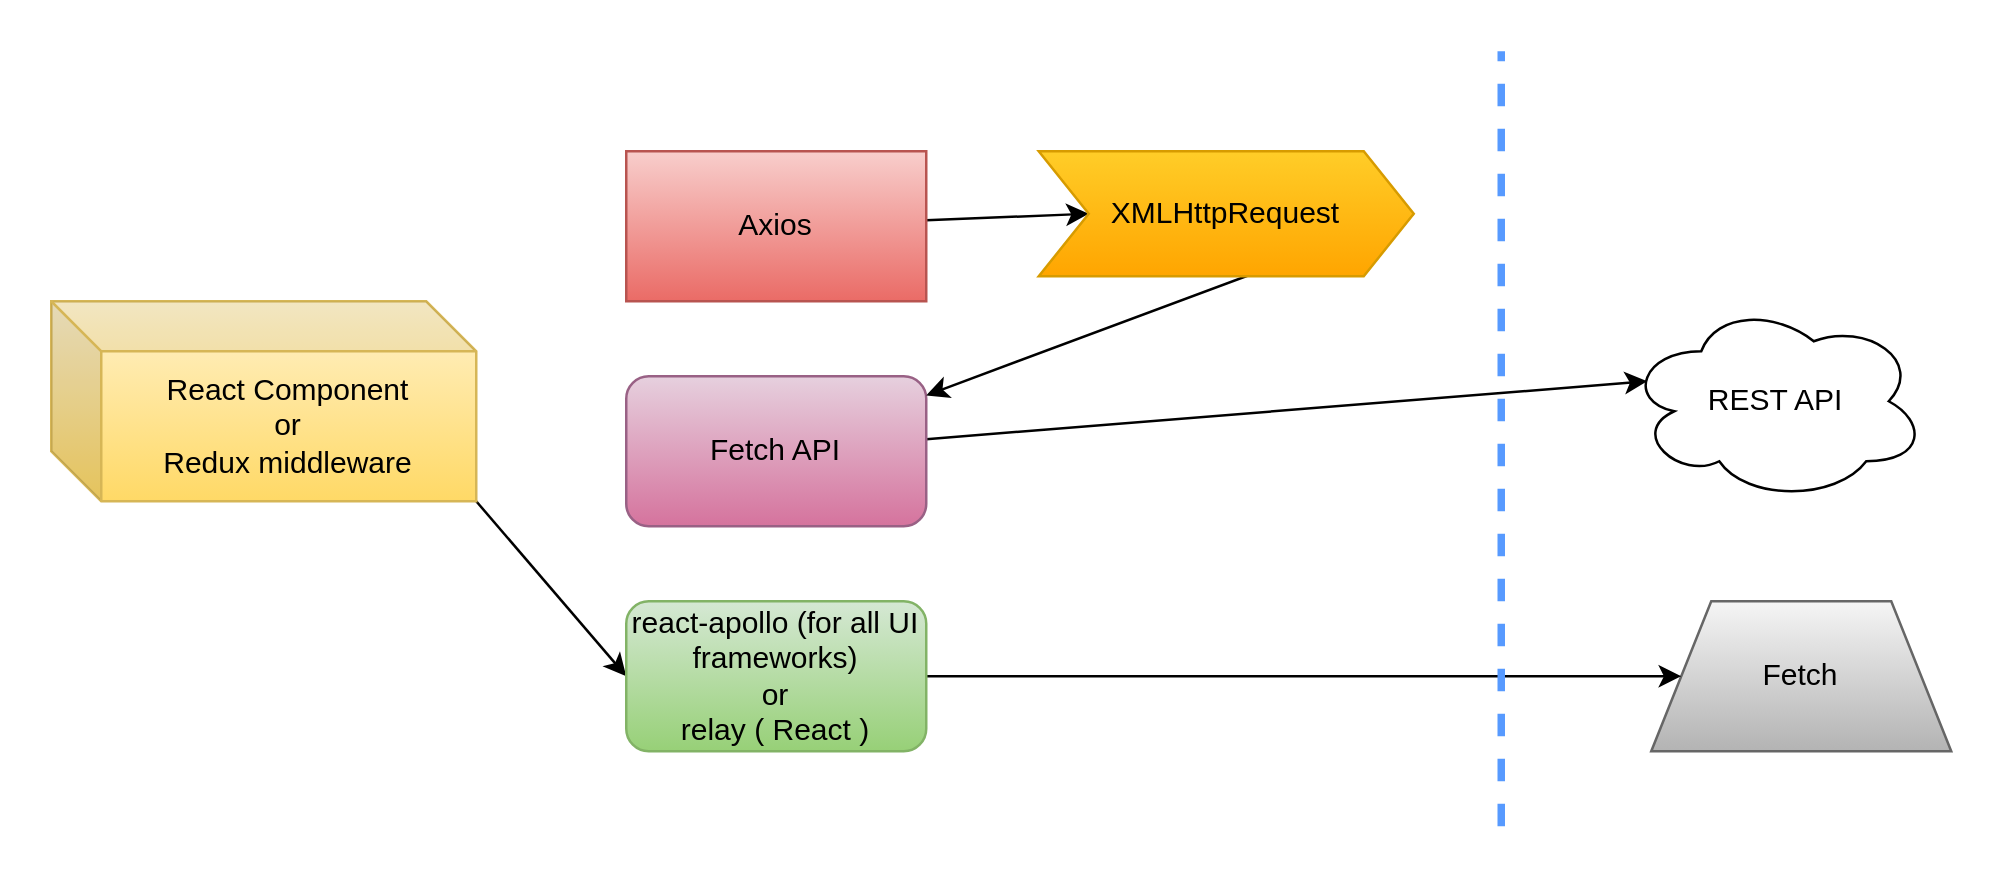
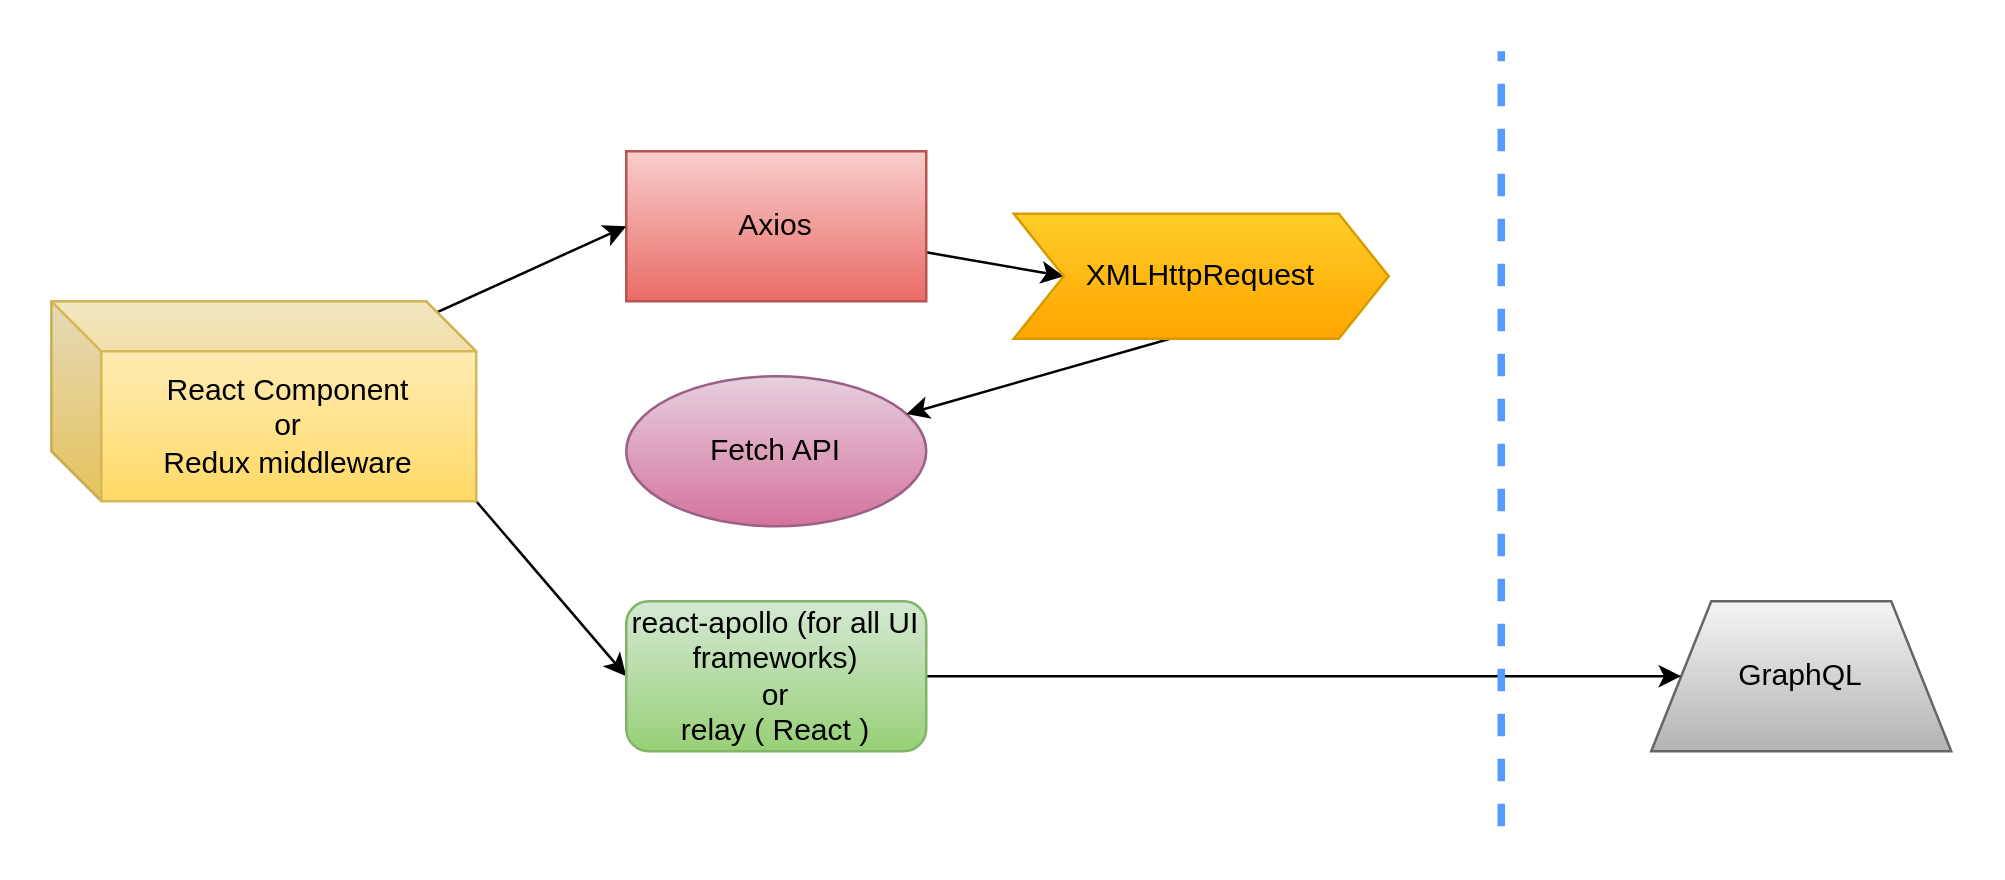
  <mxCell id="0" />
  <mxCell id="1" parent="0" />
  <mxCell id="2" style="edgeStyle=none;rounded=0;orthogonalLoop=1;jettySize=auto;html=1;entryX=0;entryY=0.5;entryDx=0;entryDy=0;" parent="1" source="3" target="7" edge="1"><mxGeometry relative="1" as="geometry" /></mxCell>
  <mxCell id="3" value="Axios" style="whiteSpace=wrap;html=1;gradientColor=#ea6b66;fillColor=#f8cecc;strokeColor=#b85450;rounded=0;" parent="1" vertex="1"><mxGeometry x="250" y="60" width="120" height="60" as="geometry" /></mxCell>
- <mxCell id="4" style="edgeStyle=none;rounded=0;orthogonalLoop=1;jettySize=auto;html=1;entryX=0.07;entryY=0.4;entryDx=0;entryDy=0;entryPerimeter=0;" parent="1" source="5" target="8" edge="1"><mxGeometry relative="1" as="geometry" /></mxCell>
- <mxCell id="5" value="Fetch API" style="rounded=1;whiteSpace=wrap;html=1;gradientColor=#d5739d;fillColor=#e6d0de;strokeColor=#996185;" parent="1" vertex="1"><mxGeometry x="250" y="150" width="120" height="60" as="geometry" /></mxCell>
+ <mxCell id="5" value="Fetch API" style="ellipse;whiteSpace=wrap;html=1;gradientColor=#d5739d;fillColor=#e6d0de;strokeColor=#996185;" parent="1" vertex="1"><mxGeometry x="250" y="150" width="120" height="60" as="geometry" /></mxCell>
  <mxCell id="6" style="edgeStyle=none;rounded=0;orthogonalLoop=1;jettySize=auto;html=1;exitX=1;exitY=0.5;exitDx=0;exitDy=0;" parent="1" source="7" target="5" edge="1"><mxGeometry relative="1" as="geometry" /></mxCell>
- <mxCell id="7" value="XMLHttpRequest" style="shape=step;perimeter=stepPerimeter;whiteSpace=wrap;html=1;fixedSize=1;gradientColor=#ffa500;fillColor=#ffcd28;strokeColor=#d79b00;" parent="1" vertex="1"><mxGeometry x="415" y="60" width="150" height="50" as="geometry" /></mxCell>
- <mxCell id="8" value="REST API" style="ellipse;shape=cloud;whiteSpace=wrap;html=1;" parent="1" vertex="1"><mxGeometry x="650" y="120" width="120" height="80" as="geometry" /></mxCell>
+ <mxCell id="7" value="XMLHttpRequest" style="shape=step;perimeter=stepPerimeter;whiteSpace=wrap;html=1;fixedSize=1;gradientColor=#ffa500;fillColor=#ffcd28;strokeColor=#d79b00;" parent="1" vertex="1"><mxGeometry x="405" y="85" width="150" height="50" as="geometry" /></mxCell>
+ <mxCell id="9" style="edgeStyle=none;rounded=0;orthogonalLoop=1;jettySize=auto;html=1;entryX=0;entryY=0.5;entryDx=0;entryDy=0;exitX=0;exitY=0;exitDx=120;exitDy=20;exitPerimeter=0;" parent="1" source="11" target="3" edge="1"><mxGeometry relative="1" as="geometry" /></mxCell>
  <mxCell id="10" style="edgeStyle=none;rounded=0;orthogonalLoop=1;jettySize=auto;html=1;entryX=0;entryY=0.5;entryDx=0;entryDy=0;exitX=1;exitY=1;exitDx=0;exitDy=0;exitPerimeter=0;" parent="1" source="11" target="14" edge="1"><mxGeometry relative="1" as="geometry" /></mxCell>
  <mxCell id="11" value="React Component&lt;br&gt;or&lt;br&gt;Redux middleware" style="shape=cube;whiteSpace=wrap;html=1;boundedLbl=1;backgroundOutline=1;darkOpacity=0.05;darkOpacity2=0.1;gradientColor=#ffd966;fillColor=#fff2cc;strokeColor=#d6b656;" parent="1" vertex="1"><mxGeometry x="20" y="120" width="170" height="80" as="geometry" /></mxCell>
- <mxCell id="12" value="Fetch" style="shape=trapezoid;perimeter=trapezoidPerimeter;whiteSpace=wrap;html=1;gradientColor=#b3b3b3;fillColor=#f5f5f5;strokeColor=#666666;" parent="1" vertex="1"><mxGeometry x="660" y="240" width="120" height="60" as="geometry" /></mxCell>
+ <mxCell id="12" value="GraphQL" style="shape=trapezoid;perimeter=trapezoidPerimeter;whiteSpace=wrap;html=1;gradientColor=#b3b3b3;fillColor=#f5f5f5;strokeColor=#666666;" parent="1" vertex="1"><mxGeometry x="660" y="240" width="120" height="60" as="geometry" /></mxCell>
  <mxCell id="13" style="edgeStyle=none;rounded=0;orthogonalLoop=1;jettySize=auto;html=1;entryX=0;entryY=0.5;entryDx=0;entryDy=0;" parent="1" source="14" target="12" edge="1"><mxGeometry relative="1" as="geometry" /></mxCell>
  <mxCell id="14" value="react-apollo (for all UI frameworks)&lt;br&gt;or&lt;br&gt;relay ( React )" style="rounded=1;whiteSpace=wrap;html=1;gradientColor=#97d077;fillColor=#d5e8d4;strokeColor=#82b366;" parent="1" vertex="1"><mxGeometry x="250" y="240" width="120" height="60" as="geometry" /></mxCell>
  <mxCell id="15" value="" style="endArrow=none;dashed=1;html=1;strokeWidth=3;strokeColor=#579AFF;" parent="1" edge="1"><mxGeometry width="50" height="50" relative="1" as="geometry"><mxPoint x="600" y="330" as="sourcePoint" /><mxPoint x="600" y="20" as="targetPoint" /></mxGeometry></mxCell>
